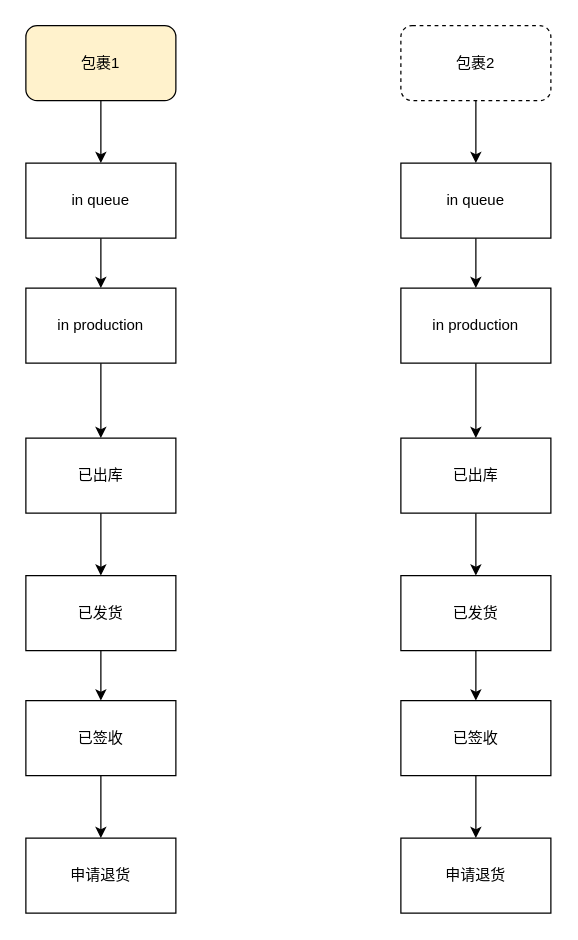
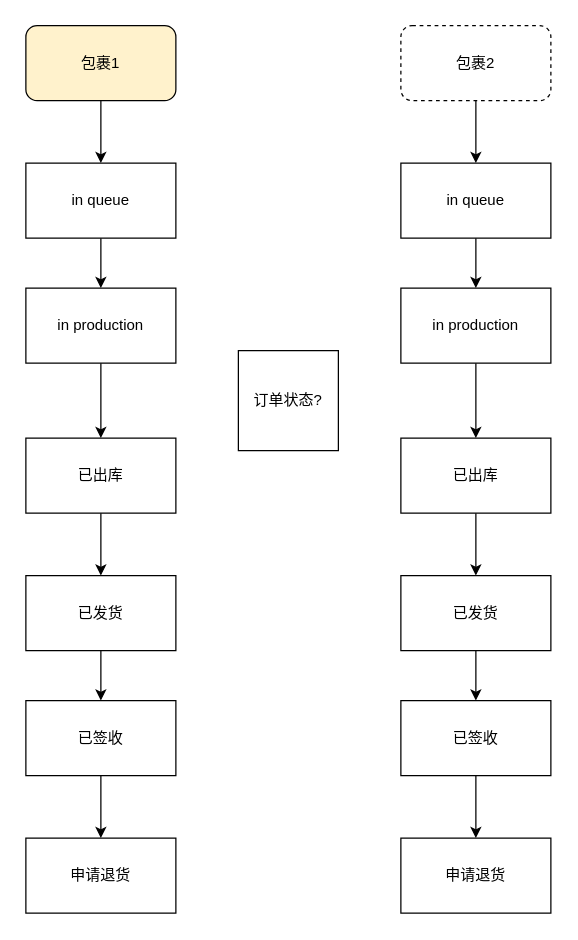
  <mxCell id="0" />
  <mxCell id="1" parent="0" />
  <mxCell id="2" value="" style="edgeStyle=orthogonalEdgeStyle;rounded=0;orthogonalLoop=1;jettySize=auto;html=1;" edge="1" parent="1" source="3" target="7"><mxGeometry relative="1" as="geometry" /></mxCell>
  <mxCell id="3" value="包裹1" style="rounded=1;whiteSpace=wrap;html=1;fillColor=#fff2cc;" vertex="1" parent="1"><mxGeometry x="20" y="20" width="120" height="60" as="geometry" /></mxCell>
  <mxCell id="4" value="" style="edgeStyle=orthogonalEdgeStyle;rounded=0;orthogonalLoop=1;jettySize=auto;html=1;" edge="1" parent="1" source="5" target="18"><mxGeometry relative="1" as="geometry" /></mxCell>
  <mxCell id="5" value="包裹2" style="rounded=1;whiteSpace=wrap;html=1;dashed=1;" vertex="1" parent="1"><mxGeometry x="320" y="20" width="120" height="60" as="geometry" /></mxCell>
  <mxCell id="6" value="" style="edgeStyle=orthogonalEdgeStyle;rounded=0;orthogonalLoop=1;jettySize=auto;html=1;" edge="1" parent="1" source="7" target="9"><mxGeometry relative="1" as="geometry" /></mxCell>
  <mxCell id="7" value="in queue" style="rounded=0;whiteSpace=wrap;html=1;" vertex="1" parent="1"><mxGeometry x="20" y="130" width="120" height="60" as="geometry" /></mxCell>
  <mxCell id="8" value="" style="edgeStyle=orthogonalEdgeStyle;rounded=0;orthogonalLoop=1;jettySize=auto;html=1;" edge="1" parent="1" source="9" target="11"><mxGeometry relative="1" as="geometry" /></mxCell>
  <mxCell id="9" value="in production" style="rounded=0;whiteSpace=wrap;html=1;" vertex="1" parent="1"><mxGeometry x="20" y="230" width="120" height="60" as="geometry" /></mxCell>
  <mxCell id="10" value="" style="edgeStyle=orthogonalEdgeStyle;rounded=0;orthogonalLoop=1;jettySize=auto;html=1;" edge="1" parent="1" source="11" target="13"><mxGeometry relative="1" as="geometry" /></mxCell>
  <mxCell id="11" value="已出库" style="rounded=0;whiteSpace=wrap;html=1;" vertex="1" parent="1"><mxGeometry x="20" y="350" width="120" height="60" as="geometry" /></mxCell>
  <mxCell id="12" value="" style="edgeStyle=orthogonalEdgeStyle;rounded=0;orthogonalLoop=1;jettySize=auto;html=1;" edge="1" parent="1" source="13" target="15"><mxGeometry relative="1" as="geometry" /></mxCell>
  <mxCell id="13" value="已发货" style="rounded=0;whiteSpace=wrap;html=1;" vertex="1" parent="1"><mxGeometry x="20" y="460" width="120" height="60" as="geometry" /></mxCell>
  <mxCell id="14" value="" style="edgeStyle=orthogonalEdgeStyle;rounded=0;orthogonalLoop=1;jettySize=auto;html=1;" edge="1" parent="1" source="15" target="16"><mxGeometry relative="1" as="geometry" /></mxCell>
  <mxCell id="15" value="已签收" style="rounded=0;whiteSpace=wrap;html=1;" vertex="1" parent="1"><mxGeometry x="20" y="560" width="120" height="60" as="geometry" /></mxCell>
  <mxCell id="16" value="申请退货" style="rounded=0;whiteSpace=wrap;html=1;" vertex="1" parent="1"><mxGeometry x="20" y="670" width="120" height="60" as="geometry" /></mxCell>
  <mxCell id="17" value="" style="edgeStyle=orthogonalEdgeStyle;rounded=0;orthogonalLoop=1;jettySize=auto;html=1;" edge="1" parent="1" source="18" target="20"><mxGeometry relative="1" as="geometry" /></mxCell>
  <mxCell id="18" value="in queue" style="rounded=0;whiteSpace=wrap;html=1;" vertex="1" parent="1"><mxGeometry x="320" y="130" width="120" height="60" as="geometry" /></mxCell>
  <mxCell id="19" value="" style="edgeStyle=orthogonalEdgeStyle;rounded=0;orthogonalLoop=1;jettySize=auto;html=1;" edge="1" parent="1" source="20" target="22"><mxGeometry relative="1" as="geometry" /></mxCell>
  <mxCell id="20" value="in production" style="rounded=0;whiteSpace=wrap;html=1;" vertex="1" parent="1"><mxGeometry x="320" y="230" width="120" height="60" as="geometry" /></mxCell>
  <mxCell id="21" value="" style="edgeStyle=orthogonalEdgeStyle;rounded=0;orthogonalLoop=1;jettySize=auto;html=1;" edge="1" parent="1" source="22" target="24"><mxGeometry relative="1" as="geometry" /></mxCell>
  <mxCell id="22" value="已出库" style="rounded=0;whiteSpace=wrap;html=1;" vertex="1" parent="1"><mxGeometry x="320" y="350" width="120" height="60" as="geometry" /></mxCell>
  <mxCell id="23" value="" style="edgeStyle=orthogonalEdgeStyle;rounded=0;orthogonalLoop=1;jettySize=auto;html=1;" edge="1" parent="1" source="24" target="26"><mxGeometry relative="1" as="geometry" /></mxCell>
  <mxCell id="24" value="已发货" style="rounded=0;whiteSpace=wrap;html=1;" vertex="1" parent="1"><mxGeometry x="320" y="460" width="120" height="60" as="geometry" /></mxCell>
  <mxCell id="25" value="" style="edgeStyle=orthogonalEdgeStyle;rounded=0;orthogonalLoop=1;jettySize=auto;html=1;" edge="1" parent="1" source="26" target="27"><mxGeometry relative="1" as="geometry" /></mxCell>
  <mxCell id="26" value="已签收" style="rounded=0;whiteSpace=wrap;html=1;" vertex="1" parent="1"><mxGeometry x="320" y="560" width="120" height="60" as="geometry" /></mxCell>
  <mxCell id="27" value="申请退货" style="rounded=0;whiteSpace=wrap;html=1;" vertex="1" parent="1"><mxGeometry x="320" y="670" width="120" height="60" as="geometry" /></mxCell>
+ <mxCell id="28" value="订单状态?" style="whiteSpace=wrap;html=1;aspect=fixed;" vertex="1" parent="1"><mxGeometry x="190" y="280" width="80" height="80" as="geometry" /></mxCell>
